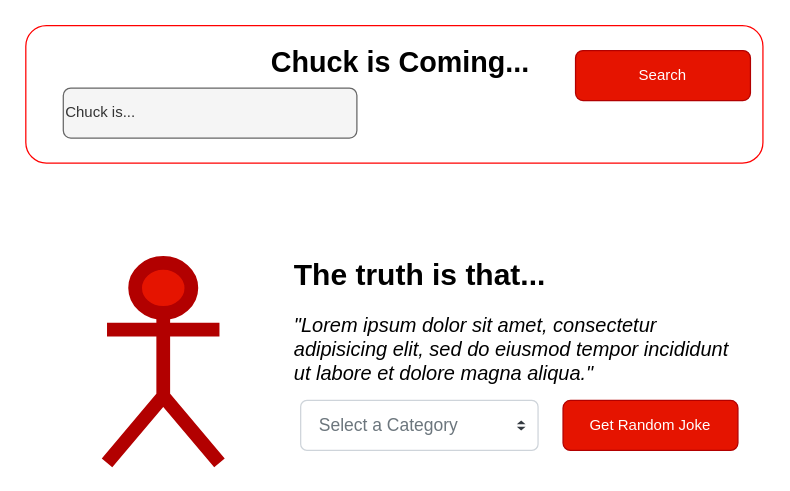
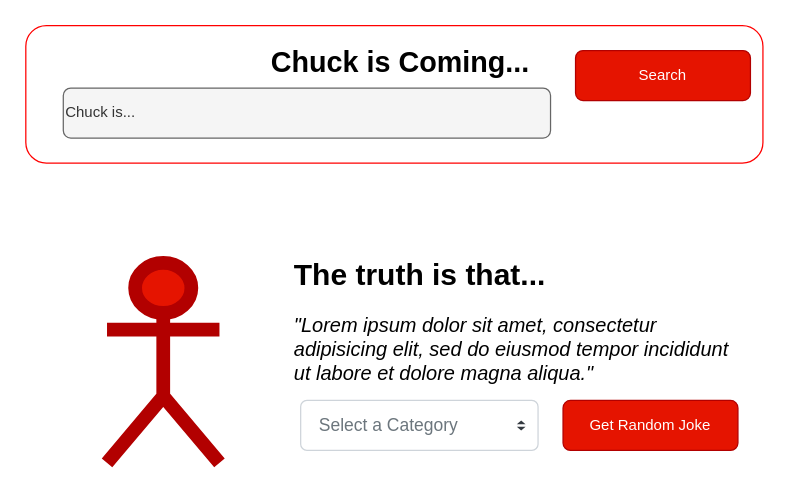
  <mxCell id="0" />
  <mxCell id="1" parent="0" />
  <mxCell id="2" value="" style="rounded=1;whiteSpace=wrap;html=1;strokeColor=#FF0000;perimeterSpacing=2;" vertex="1" parent="1"><mxGeometry x="20" y="20" width="590" height="110" as="geometry" /></mxCell>
- <mxCell id="3" value="Chuck is..." style="rounded=1;whiteSpace=wrap;html=1;fillColor=#f5f5f5;strokeColor=#666666;fontColor=#333333;align=left;" vertex="1" parent="1"><mxGeometry x="50" y="70" width="235" height="40" as="geometry" /></mxCell>
+ <mxCell id="3" value="Chuck is..." style="rounded=1;whiteSpace=wrap;html=1;fillColor=#f5f5f5;strokeColor=#666666;fontColor=#333333;align=left;" vertex="1" parent="1"><mxGeometry x="50" y="70" width="390" height="40" as="geometry" /></mxCell>
  <mxCell id="4" value="&lt;b&gt;&lt;font style=&quot;font-size: 23px&quot;&gt;Chuck is Coming...&lt;/font&gt;&lt;/b&gt;" style="text;html=1;strokeColor=none;fillColor=none;align=center;verticalAlign=middle;whiteSpace=wrap;rounded=0;" vertex="1" parent="1"><mxGeometry x="190" y="40" width="260" height="20" as="geometry" /></mxCell>
  <mxCell id="5" value="Search" style="rounded=1;whiteSpace=wrap;html=1;strokeColor=#B20000;fillColor=#e51400;fontColor=#ffffff;" vertex="1" parent="1"><mxGeometry x="460" y="40" width="140" height="40" as="geometry" /></mxCell>
  <mxCell id="6" value="&lt;h1&gt;The truth is that...&lt;/h1&gt;&lt;p&gt;&lt;i&gt;&lt;font style=&quot;font-size: 16px&quot;&gt;&quot;Lorem ipsum dolor sit amet, consectetur adipisicing elit, sed do eiusmod tempor incididunt ut labore et dolore magna aliqua.&quot;&lt;/font&gt;&lt;/i&gt;&lt;/p&gt;" style="text;html=1;strokeColor=none;fillColor=none;spacing=5;spacingTop=-20;whiteSpace=wrap;overflow=hidden;rounded=0;" vertex="1" parent="1"><mxGeometry x="230" y="200" width="370" height="120" as="geometry" /></mxCell>
  <mxCell id="7" value="Chucj" style="shape=umlActor;verticalLabelPosition=bottom;labelBackgroundColor=#ffffff;verticalAlign=top;html=1;outlineConnect=0;strokeColor=#B20000;fillColor=#e51400;fontColor=#ffffff;strokeWidth=11;" vertex="1" parent="1"><mxGeometry x="85" y="210" width="90" height="160" as="geometry" /></mxCell>
  <mxCell id="8" value="Get Random Joke" style="rounded=1;whiteSpace=wrap;html=1;strokeColor=#B20000;fillColor=#e51400;fontColor=#ffffff;" vertex="1" parent="1"><mxGeometry x="450" y="320" width="140" height="40" as="geometry" /></mxCell>
  <mxCell id="9" value="Select a Category" style="html=1;shadow=0;dashed=0;shape=mxgraph.bootstrap.rrect;rSize=5;fillColor=#ffffff;strokeColor=#CED4DA;align=left;spacing=15;fontSize=14;fontColor=#6C767D;" vertex="1" parent="1"><mxGeometry x="240" y="320" width="190" height="40" as="geometry" /></mxCell>
  <mxCell id="10" value="" style="shape=triangle;direction=south;fillColor=#343A40;strokeColor=none;perimeter=none;" vertex="1" parent="9"><mxGeometry x="1" y="0.5" width="7" height="3" relative="1" as="geometry"><mxPoint x="-17" y="1" as="offset" /></mxGeometry></mxCell>
  <mxCell id="11" value="" style="shape=triangle;direction=north;fillColor=#343A40;strokeColor=none;perimeter=none;" vertex="1" parent="9"><mxGeometry x="1" y="0.5" width="7" height="3" relative="1" as="geometry"><mxPoint x="-17" y="-4" as="offset" /></mxGeometry></mxCell>
